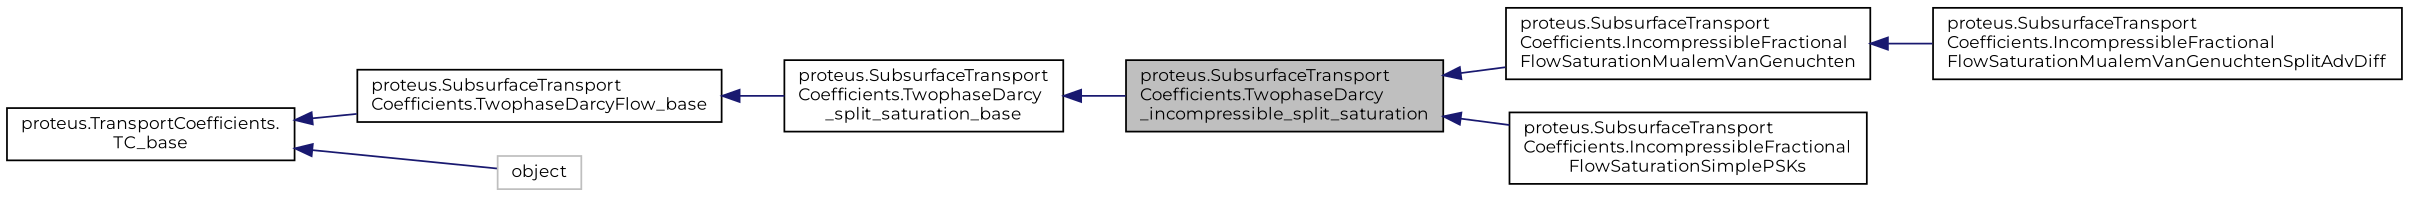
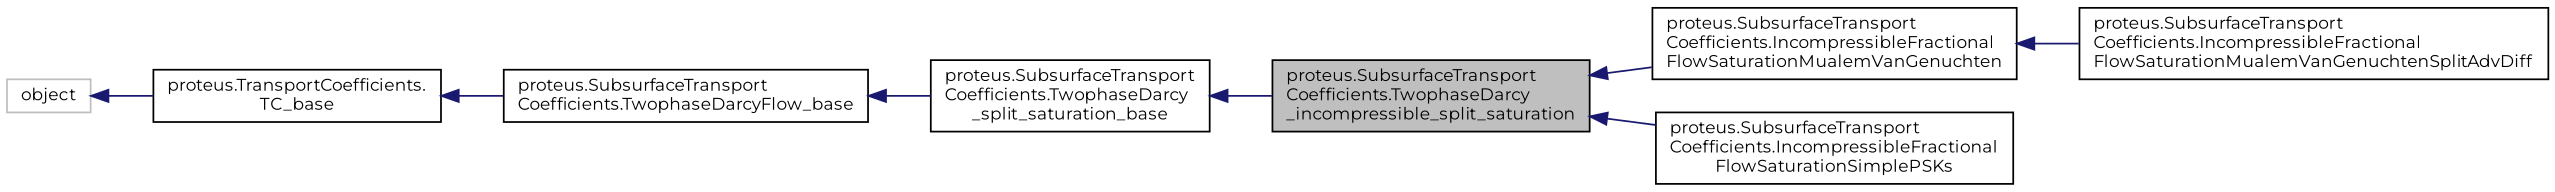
  digraph {
    rankdir=LR
    fontname=Montserrat
    node [color=black fillcolor=white fontname=Montserrat fontsize=10 shape=record style=filled]
    edge [color=midnightblue dir=back fontname=Montserrat fontsize=10 labelfontname=Helvetica labelfontsize=10 style=solid]
    n1 [fillcolor=grey75 fontcolor=black height=0.2 label="proteus.SubsurfaceTransport\lCoefficients.TwophaseDarcy\l_incompressible_split_saturation" width=0.4]
    n2 [height=0.2 label="proteus.SubsurfaceTransport\lCoefficients.IncompressibleFractional\lFlowSaturationMualemVanGenuchten" width=0.4]
    n3 [height=0.2 label="proteus.SubsurfaceTransport\lCoefficients.IncompressibleFractional\lFlowSaturationSimplePSKs" width=0.4]
    n4 [height=0.2 label="proteus.SubsurfaceTransport\lCoefficients.TwophaseDarcy\l_split_saturation_base" width=0.4]
    n5 [height=0.2 label="proteus.SubsurfaceTransport\lCoefficients.TwophaseDarcyFlow_base" width=0.4]
    n6 [height=0.2 label="proteus.TransportCoefficients.\lTC_base" width=0.4]
    n7 [color=grey75 height=0.2 label=object width=0.4]
    n8 [height=0.2 label="proteus.SubsurfaceTransport\lCoefficients.IncompressibleFractional\lFlowSaturationMualemVanGenuchtenSplitAdvDiff" width=0.4]
    n1 -> n2
    n1 -> n3
    n2 -> n8
    n4 -> n1
    n5 -> n4
    n6 -> n5
-   n6 -> n7
+   n7 -> n6
  }
